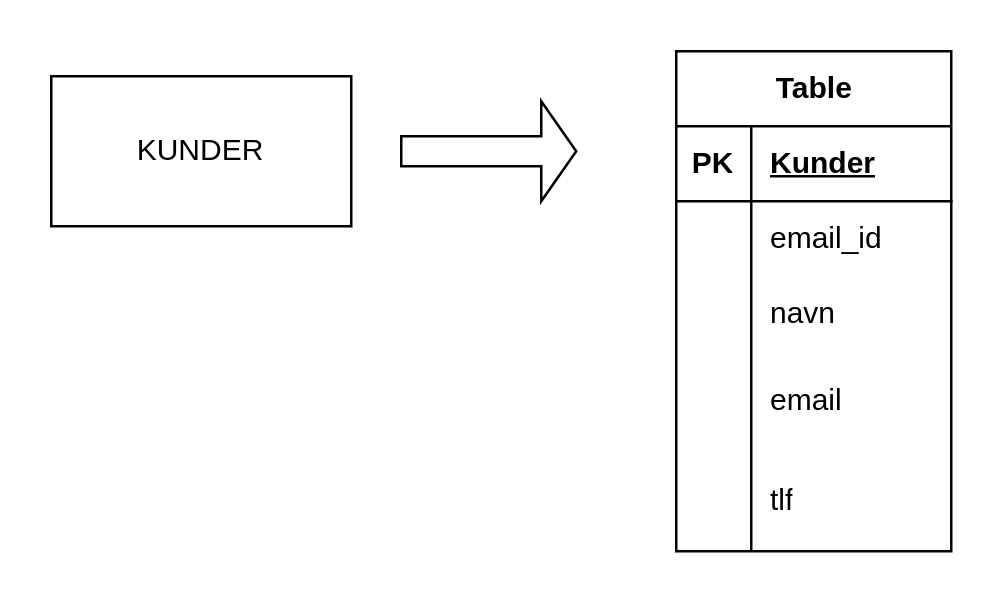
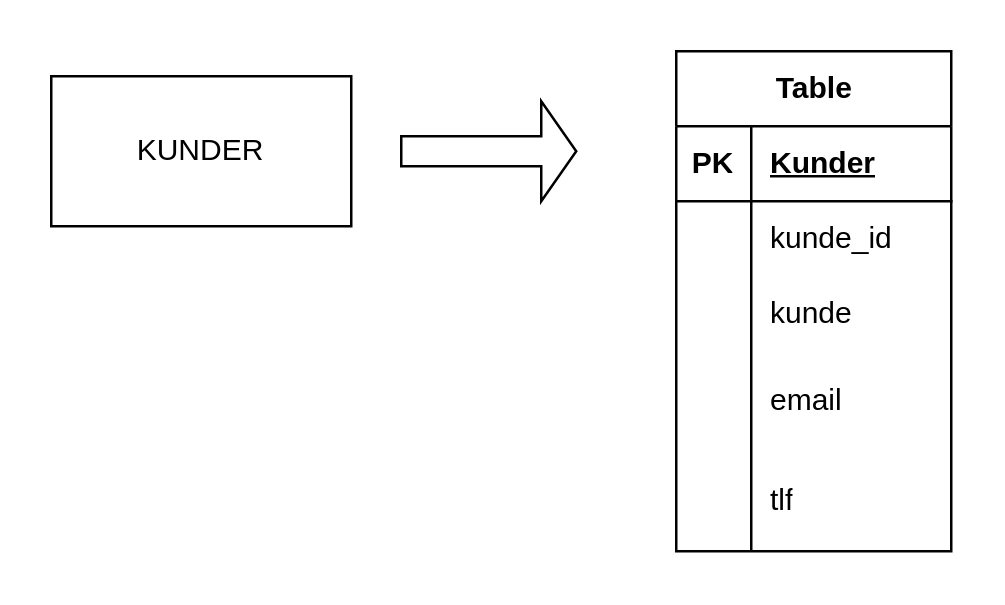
  <mxCell id="0" />
  <mxCell id="1" parent="0" />
  <mxCell id="2" value="KUNDER" style="rounded=0;whiteSpace=wrap;html=1;" vertex="1" parent="1"><mxGeometry x="20" y="30" width="120" height="60" as="geometry" /></mxCell>
  <mxCell id="3" value="" style="shape=singleArrow;whiteSpace=wrap;html=1;" vertex="1" parent="1"><mxGeometry x="160" y="40" width="70" height="40" as="geometry" /></mxCell>
  <mxCell id="4" value="Table" style="shape=table;startSize=30;container=1;collapsible=1;childLayout=tableLayout;fixedRows=1;rowLines=0;fontStyle=1;align=center;resizeLast=1;html=1;" vertex="1" parent="1"><mxGeometry x="270" y="20" width="110" height="200" as="geometry" /></mxCell>
  <mxCell id="5" value="" style="shape=tableRow;horizontal=0;startSize=0;swimlaneHead=0;swimlaneBody=0;fillColor=none;collapsible=0;dropTarget=0;points=[[0,0.5],[1,0.5]];portConstraint=eastwest;top=0;left=0;right=0;bottom=1;" vertex="1" parent="4"><mxGeometry y="30" width="110" height="30" as="geometry" /></mxCell>
  <mxCell id="6" value="PK" style="shape=partialRectangle;connectable=0;fillColor=none;top=0;left=0;bottom=0;right=0;fontStyle=1;overflow=hidden;whiteSpace=wrap;html=1;" vertex="1" parent="5"><mxGeometry width="30" height="30" as="geometry"><mxRectangle width="30" height="30" as="alternateBounds" /></mxGeometry></mxCell>
  <mxCell id="7" value="Kunder" style="shape=partialRectangle;connectable=0;fillColor=none;top=0;left=0;bottom=0;right=0;align=left;spacingLeft=6;fontStyle=5;overflow=hidden;whiteSpace=wrap;html=1;" vertex="1" parent="5"><mxGeometry x="30" width="80" height="30" as="geometry"><mxRectangle width="80" height="30" as="alternateBounds" /></mxGeometry></mxCell>
  <mxCell id="8" value="" style="shape=tableRow;horizontal=0;startSize=0;swimlaneHead=0;swimlaneBody=0;fillColor=none;collapsible=0;dropTarget=0;points=[[0,0.5],[1,0.5]];portConstraint=eastwest;top=0;left=0;right=0;bottom=0;" vertex="1" parent="4"><mxGeometry y="60" width="110" height="30" as="geometry" /></mxCell>
  <mxCell id="9" value="" style="shape=partialRectangle;connectable=0;fillColor=none;top=0;left=0;bottom=0;right=0;editable=1;overflow=hidden;whiteSpace=wrap;html=1;" vertex="1" parent="8"><mxGeometry width="30" height="30" as="geometry"><mxRectangle width="30" height="30" as="alternateBounds" /></mxGeometry></mxCell>
- <mxCell id="10" value="email_id" style="shape=partialRectangle;connectable=0;fillColor=none;top=0;left=0;bottom=0;right=0;align=left;spacingLeft=6;overflow=hidden;whiteSpace=wrap;html=1;" vertex="1" parent="8"><mxGeometry x="30" width="80" height="30" as="geometry"><mxRectangle width="80" height="30" as="alternateBounds" /></mxGeometry></mxCell>
+ <mxCell id="10" value="kunde_id" style="shape=partialRectangle;connectable=0;fillColor=none;top=0;left=0;bottom=0;right=0;align=left;spacingLeft=6;overflow=hidden;whiteSpace=wrap;html=1;" vertex="1" parent="8"><mxGeometry x="30" width="80" height="30" as="geometry"><mxRectangle width="80" height="30" as="alternateBounds" /></mxGeometry></mxCell>
  <mxCell id="11" value="" style="shape=tableRow;horizontal=0;startSize=0;swimlaneHead=0;swimlaneBody=0;fillColor=none;collapsible=0;dropTarget=0;points=[[0,0.5],[1,0.5]];portConstraint=eastwest;top=0;left=0;right=0;bottom=0;" vertex="1" parent="4"><mxGeometry y="90" width="110" height="30" as="geometry" /></mxCell>
  <mxCell id="12" value="" style="shape=partialRectangle;connectable=0;fillColor=none;top=0;left=0;bottom=0;right=0;editable=1;overflow=hidden;whiteSpace=wrap;html=1;" vertex="1" parent="11"><mxGeometry width="30" height="30" as="geometry"><mxRectangle width="30" height="30" as="alternateBounds" /></mxGeometry></mxCell>
- <mxCell id="13" value="navn" style="shape=partialRectangle;connectable=0;fillColor=none;top=0;left=0;bottom=0;right=0;align=left;spacingLeft=6;overflow=hidden;whiteSpace=wrap;html=1;" vertex="1" parent="11"><mxGeometry x="30" width="80" height="30" as="geometry"><mxRectangle width="80" height="30" as="alternateBounds" /></mxGeometry></mxCell>
+ <mxCell id="13" value="kunde" style="shape=partialRectangle;connectable=0;fillColor=none;top=0;left=0;bottom=0;right=0;align=left;spacingLeft=6;overflow=hidden;whiteSpace=wrap;html=1;" vertex="1" parent="11"><mxGeometry x="30" width="80" height="30" as="geometry"><mxRectangle width="80" height="30" as="alternateBounds" /></mxGeometry></mxCell>
  <mxCell id="14" value="" style="shape=tableRow;horizontal=0;startSize=0;swimlaneHead=0;swimlaneBody=0;fillColor=none;collapsible=0;dropTarget=0;points=[[0,0.5],[1,0.5]];portConstraint=eastwest;top=0;left=0;right=0;bottom=0;" vertex="1" parent="4"><mxGeometry y="120" width="110" height="40" as="geometry" /></mxCell>
  <mxCell id="15" value="" style="shape=partialRectangle;connectable=0;fillColor=none;top=0;left=0;bottom=0;right=0;editable=1;overflow=hidden;whiteSpace=wrap;html=1;" vertex="1" parent="14"><mxGeometry width="30" height="40" as="geometry"><mxRectangle width="30" height="40" as="alternateBounds" /></mxGeometry></mxCell>
  <mxCell id="16" value="email" style="shape=partialRectangle;connectable=0;fillColor=none;top=0;left=0;bottom=0;right=0;align=left;spacingLeft=6;overflow=hidden;whiteSpace=wrap;html=1;" vertex="1" parent="14"><mxGeometry x="30" width="80" height="40" as="geometry"><mxRectangle width="80" height="40" as="alternateBounds" /></mxGeometry></mxCell>
  <mxCell id="17" style="shape=tableRow;horizontal=0;startSize=0;swimlaneHead=0;swimlaneBody=0;fillColor=none;collapsible=0;dropTarget=0;points=[[0,0.5],[1,0.5]];portConstraint=eastwest;top=0;left=0;right=0;bottom=0;" vertex="1" parent="4"><mxGeometry y="160" width="110" height="40" as="geometry" /></mxCell>
  <mxCell id="18" style="shape=partialRectangle;connectable=0;fillColor=none;top=0;left=0;bottom=0;right=0;editable=1;overflow=hidden;whiteSpace=wrap;html=1;" vertex="1" parent="17"><mxGeometry width="30" height="40" as="geometry"><mxRectangle width="30" height="40" as="alternateBounds" /></mxGeometry></mxCell>
  <mxCell id="19" value="tlf" style="shape=partialRectangle;connectable=0;fillColor=none;top=0;left=0;bottom=0;right=0;align=left;spacingLeft=6;overflow=hidden;whiteSpace=wrap;html=1;" vertex="1" parent="17"><mxGeometry x="30" width="80" height="40" as="geometry"><mxRectangle width="80" height="40" as="alternateBounds" /></mxGeometry></mxCell>
